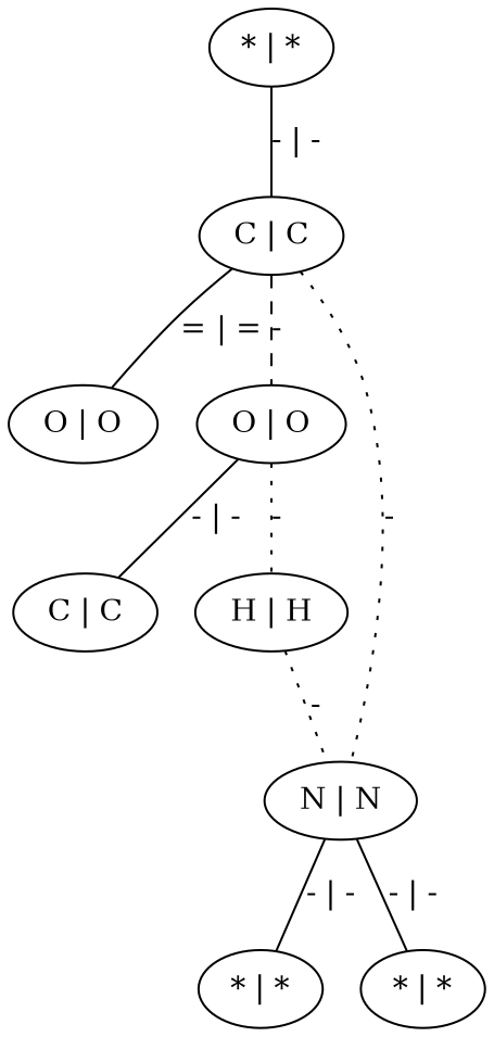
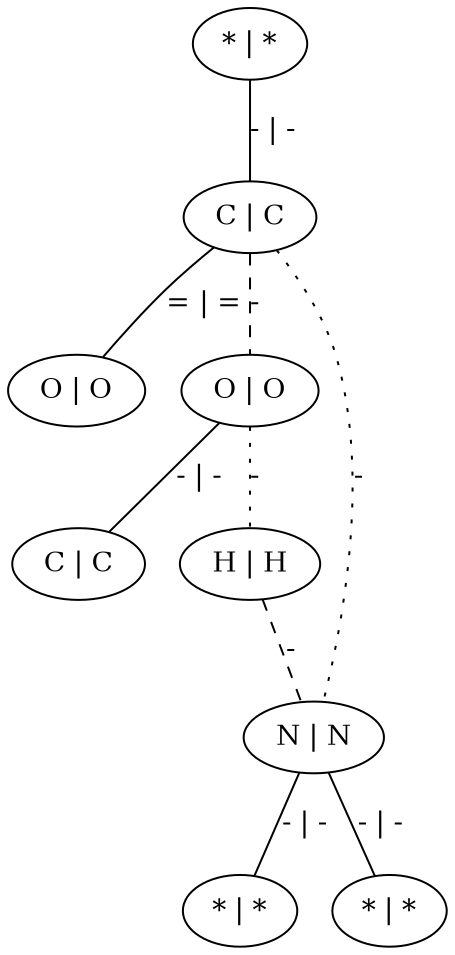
  graph {
    n1 [label="* | *"]
    n2 [label="C | C"]
    n3 [label="O | O"]
    n4 [label="O | O"]
    n5 [label="N | N"]
    n6 [label="C | C"]
    n7 [label="H | H"]
    n8 [label="* | *"]
    n9 [label="* | *"]
    n1 -- n2 [label="- | -"]
    n2 -- n3 [label="= | ="]
    n2 -- n4 [label="-" style=dashed]
    n2 -- n5 [label="-" style=dotted]
    n4 -- n6 [label="- | -"]
    n4 -- n7 [label="-" style=dotted]
    n5 -- n8 [label="- | -"]
    n5 -- n9 [label="- | -"]
-   n7 -- n5 [label="-" style=dotted]
+   n7 -- n5 [label="-" style=dashed]
  }
